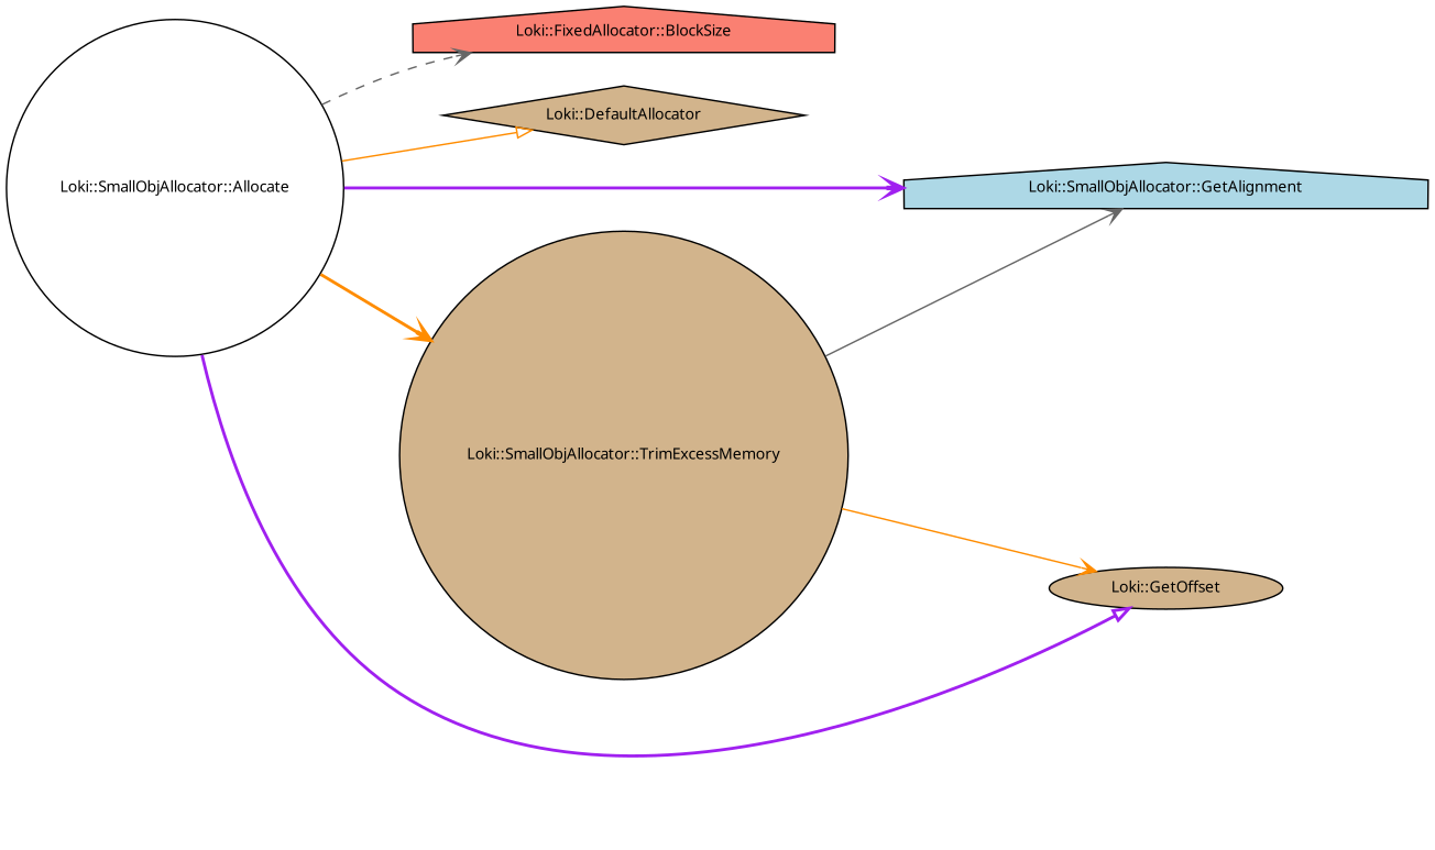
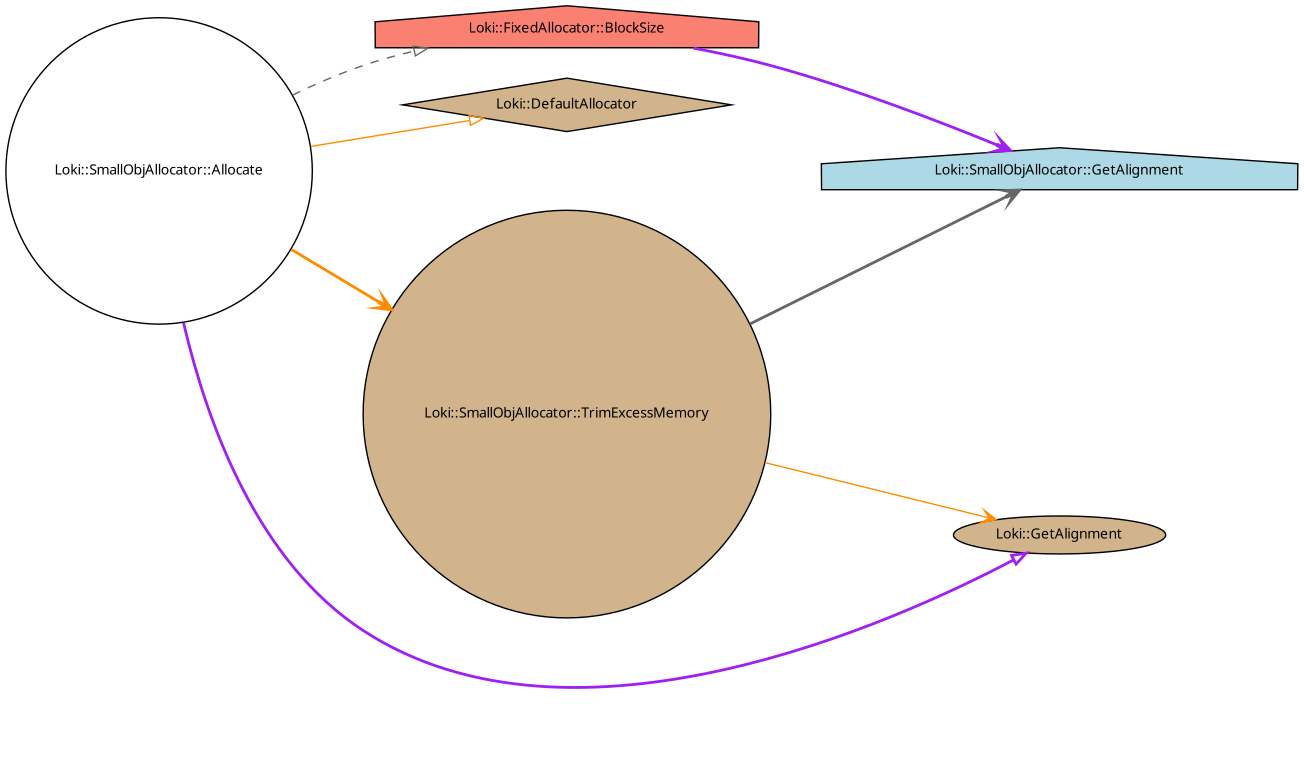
  digraph {
    rankdir=LR
    node [color=black fillcolor=tan fontname="FreeSans.ttf" fontsize=10 shape=circle style=filled]
    edge [arrowhead=vee color=darkorange fontname="FreeSans.ttf" fontsize=10 labelfontname="FreeSans.ttf" labelfontsize=10 style=bold]
    n1 [fillcolor=white fontcolor=black height=0.2 label="Loki::SmallObjAllocator::Allocate" width=0.4]
    n2 [fillcolor=salmon height=0.2 label="Loki::FixedAllocator::BlockSize" shape=house width=0.4]
    n3 [height=0.2 label="Loki::DefaultAllocator" shape=diamond width=0.4]
    n4 [fillcolor=lightblue height=0.2 label="Loki::SmallObjAllocator::GetAlignment" shape=house width=0.4]
-   n5 [height=0.2 label="Loki::GetOffset" shape=ellipse width=0.4]
+   n5 [height=0.2 label="Loki::GetAlignment" shape=ellipse width=0.4]
    n6 [height=0.2 label="Loki::SmallObjAllocator::TrimExcessMemory" width=0.4]
-   n1 -> n2 [color=gray40 style=dashed]
+   n1 -> n2 [arrowhead=onormal color=gray40 style=dashed]
    n1 -> n3 [arrowhead=onormal style=solid]
-   n1 -> n4 [color=purple]
+   n2 -> n4 [color=purple]
    n1 -> n5 [arrowhead=onormal color=purple]
    n1 -> n6
-   n6 -> n4 [color=gray40 style=solid]
+   n6 -> n4 [color=gray40]
    n6 -> n5 [style=solid]
  }
